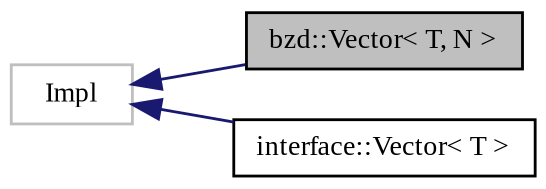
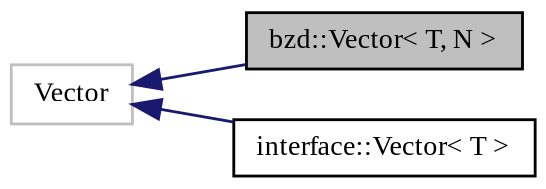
  digraph {
    fontname="Liberation Serif"
    rankdir=LR
    node [color=black fillcolor=white fontname="Liberation Serif" fontsize=10 shape=record style=filled]
    edge [color=midnightblue dir=back fontname="Liberation Serif" fontsize=10 labelfontname=Helvetica labelfontsize=10 style=solid]
    n1 [fillcolor=grey75 fontcolor=black height=0.2 label="bzd::Vector\< T, N \>" width=0.4]
    n2 [height=0.2 label="interface::Vector\< T \>" width=0.4]
-   n3 [color=grey75 height=0.2 label=Impl width=0.4]
+   n3 [color=grey75 height=0.2 label=Vector width=0.4]
    n3 -> n1
    n3 -> n2
  }
